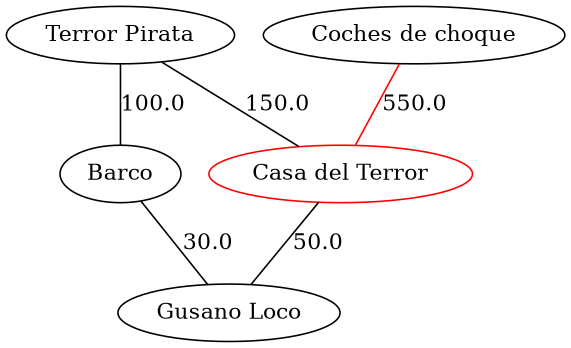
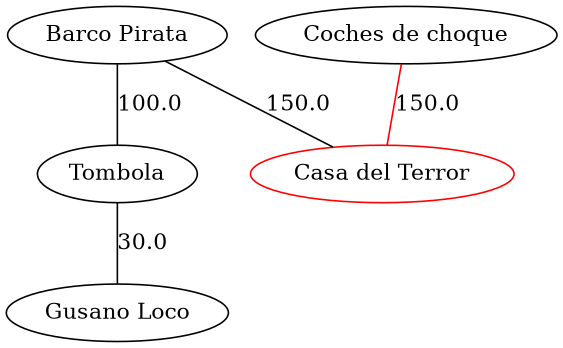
  strict graph {
-   n1 [label="Terror Pirata"]
+   n1 [label="Barco Pirata"]
    n2 [color=red label="Casa del Terror"]
-   n3 [label=Barco]
+   n3 [label=Tombola]
    n4 [label="Gusano Loco"]
    n5 [color=black label="Coches de choque"]
    n1 -- n2 [label=150.0]
    n1 -- n3 [label=100.0]
-   n2 -- n4 [label=50.0]
    n3 -- n4 [label=30.0]
-   n5 -- n2 [color=red label=550.0]
+   n5 -- n2 [color=red label=150.0]
  }
